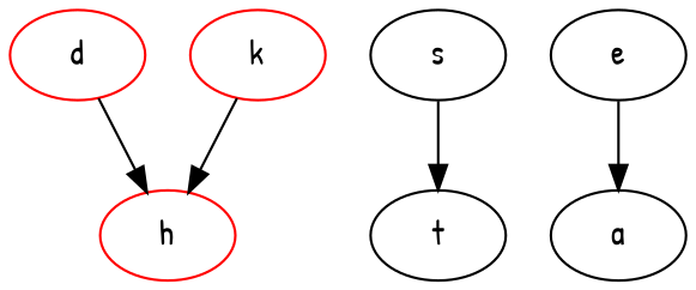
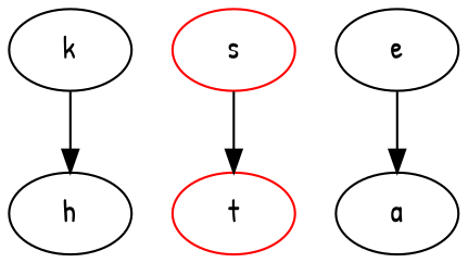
  digraph {
    fontname="Patrick Hand"
    node [color=red fontname="Patrick Hand"]
    edge [fontname="Patrick Hand"]
-   d
-   h
-   t [color=""]
-   s [color=black]
-   k
+   h [color=black]
+   t
+   s
+   k [color=black]
    a [color=""]
    e [color=""]
-   d -> h
    s -> t
    k -> h
    e -> a
  }
